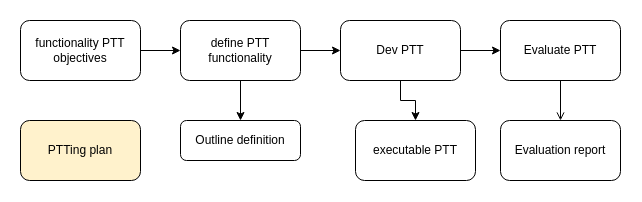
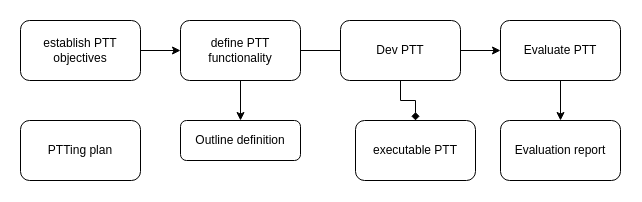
  <mxCell id="0" />
  <mxCell id="1" parent="0" />
- <mxCell id="2" value="" style="edgeStyle=orthogonalEdgeStyle;rounded=0;orthogonalLoop=1;jettySize=auto;html=1;endArrow=open;" edge="1" parent="1" source="3" target="12"><mxGeometry relative="1" as="geometry" /></mxCell>
+ <mxCell id="2" value="" style="edgeStyle=orthogonalEdgeStyle;rounded=0;orthogonalLoop=1;jettySize=auto;html=1;" edge="1" parent="1" source="3" target="12"><mxGeometry relative="1" as="geometry" /></mxCell>
  <mxCell id="3" value="Evaluate PTT" style="rounded=1;whiteSpace=wrap;html=1;" vertex="1" parent="1"><mxGeometry x="500" y="20" width="120" height="60" as="geometry" /></mxCell>
  <mxCell id="4" value="" style="edgeStyle=orthogonalEdgeStyle;rounded=0;orthogonalLoop=1;jettySize=auto;html=1;" edge="1" parent="1" source="6" target="3"><mxGeometry relative="1" as="geometry" /></mxCell>
- <mxCell id="5" value="" style="edgeStyle=orthogonalEdgeStyle;rounded=0;orthogonalLoop=1;jettySize=auto;html=1;" edge="1" parent="1" source="6" target="13"><mxGeometry relative="1" as="geometry" /></mxCell>
+ <mxCell id="5" value="" style="edgeStyle=orthogonalEdgeStyle;rounded=0;orthogonalLoop=1;jettySize=auto;html=1;endArrow=diamond;" edge="1" parent="1" source="6" target="13"><mxGeometry relative="1" as="geometry" /></mxCell>
  <mxCell id="6" value="Dev PTT" style="rounded=1;whiteSpace=wrap;html=1;" vertex="1" parent="1"><mxGeometry x="340" y="20" width="120" height="60" as="geometry" /></mxCell>
- <mxCell id="7" value="" style="edgeStyle=orthogonalEdgeStyle;rounded=0;orthogonalLoop=1;jettySize=auto;html=1;" edge="1" parent="1" source="9" target="6"><mxGeometry relative="1" as="geometry" /></mxCell>
+ <mxCell id="7" value="" style="edgeStyle=orthogonalEdgeStyle;rounded=0;orthogonalLoop=1;jettySize=auto;html=1;endArrow=none;" edge="1" parent="1" source="9" target="6"><mxGeometry relative="1" as="geometry" /></mxCell>
  <mxCell id="8" value="" style="edgeStyle=orthogonalEdgeStyle;rounded=0;orthogonalLoop=1;jettySize=auto;html=1;" edge="1" parent="1" source="9" target="14"><mxGeometry relative="1" as="geometry" /></mxCell>
  <mxCell id="9" value="define PTT functionality" style="rounded=1;whiteSpace=wrap;html=1;" vertex="1" parent="1"><mxGeometry x="180" y="20" width="120" height="60" as="geometry" /></mxCell>
  <mxCell id="10" value="" style="edgeStyle=orthogonalEdgeStyle;rounded=0;orthogonalLoop=1;jettySize=auto;html=1;" edge="1" parent="1" source="11" target="9"><mxGeometry relative="1" as="geometry" /></mxCell>
- <mxCell id="11" value="functionality PTT objectives" style="rounded=1;whiteSpace=wrap;html=1;" vertex="1" parent="1"><mxGeometry x="20" y="20" width="120" height="60" as="geometry" /></mxCell>
+ <mxCell id="11" value="establish PTT objectives" style="rounded=1;whiteSpace=wrap;html=1;" vertex="1" parent="1"><mxGeometry x="20" y="20" width="120" height="60" as="geometry" /></mxCell>
  <mxCell id="12" value="Evaluation report" style="rounded=1;whiteSpace=wrap;html=1;" vertex="1" parent="1"><mxGeometry x="500" y="120" width="120" height="60" as="geometry" /></mxCell>
  <mxCell id="13" value="executable PTT" style="rounded=1;whiteSpace=wrap;html=1;" vertex="1" parent="1"><mxGeometry x="355" y="120" width="120" height="60" as="geometry" /></mxCell>
  <mxCell id="14" value="Outline definition" style="rounded=1;whiteSpace=wrap;html=1;" vertex="1" parent="1"><mxGeometry x="180" y="120" width="120" height="40" as="geometry" /></mxCell>
- <mxCell id="15" value="PTTing plan" style="rounded=1;whiteSpace=wrap;html=1;fillColor=#fff2cc;" vertex="1" parent="1"><mxGeometry x="20" y="120" width="120" height="60" as="geometry" /></mxCell>
+ <mxCell id="15" value="PTTing plan" style="rounded=1;whiteSpace=wrap;html=1;" vertex="1" parent="1"><mxGeometry x="20" y="120" width="120" height="60" as="geometry" /></mxCell>
